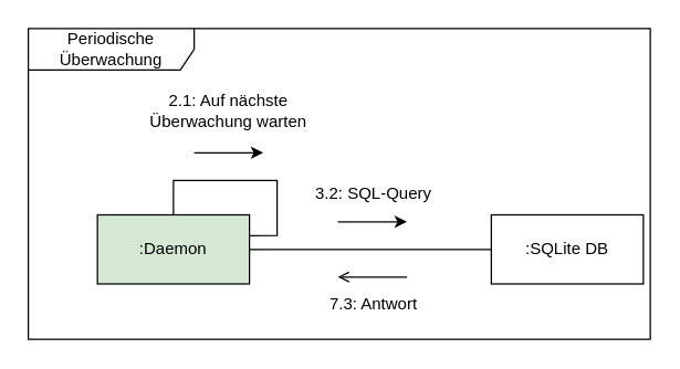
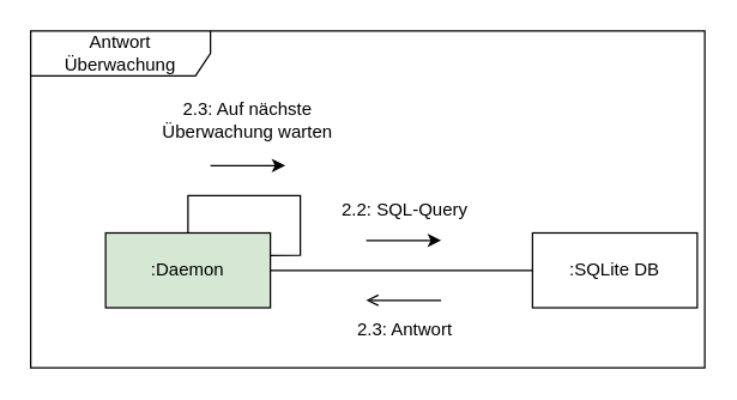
  <mxCell id="0" />
  <mxCell id="1" parent="0" />
- <mxCell id="2" value="Periodische Überwachung" style="shape=umlFrame;whiteSpace=wrap;html=1;pointerEvents=0;width=120;height=30;" vertex="1" parent="1"><mxGeometry width="450" height="225" as="geometry" x="20" y="20" /></mxCell>
+ <mxCell id="2" value="Antwort Überwachung" style="shape=umlFrame;whiteSpace=wrap;html=1;pointerEvents=0;width=120;height=30;" vertex="1" parent="1"><mxGeometry width="450" height="225" as="geometry" x="20" y="20" /></mxCell>
  <mxCell id="3" value=":Daemon" style="html=1;whiteSpace=wrap;fillColor=#d5e8d4;" vertex="1" parent="1"><mxGeometry x="70" y="155" width="110" height="50" as="geometry" /></mxCell>
  <mxCell id="4" value="" style="endArrow=none;html=1;rounded=0;exitX=0.5;exitY=0;exitDx=0;exitDy=0;entryX=0.998;entryY=0.301;entryDx=0;entryDy=0;entryPerimeter=0;" edge="1" parent="1" source="3" target="3"><mxGeometry width="50" height="50" relative="1" as="geometry"><mxPoint x="140" y="160" as="sourcePoint" /><mxPoint x="190" y="110" as="targetPoint" /><Array as="points"><mxPoint x="125" y="130" /><mxPoint x="200" y="130" /><mxPoint x="200" y="170" /></Array></mxGeometry></mxCell>
  <mxCell id="5" value="" style="endArrow=classic;html=1;rounded=0;" edge="1" parent="1"><mxGeometry width="50" height="50" relative="1" as="geometry"><mxPoint x="140" y="110" as="sourcePoint" /><mxPoint x="190" y="110" as="targetPoint" /></mxGeometry></mxCell>
- <mxCell id="6" value="2.1: Auf nächste&lt;div&gt;Überwachung warten&lt;/div&gt;" style="text;html=1;align=center;verticalAlign=middle;whiteSpace=wrap;rounded=0;" vertex="1" parent="1"><mxGeometry x="100" y="55" width="130" height="50" as="geometry" /></mxCell>
+ <mxCell id="6" value="2.3: Auf nächste&lt;div&gt;Überwachung warten&lt;/div&gt;" style="text;html=1;align=center;verticalAlign=middle;whiteSpace=wrap;rounded=0;" vertex="1" parent="1"><mxGeometry x="100" y="55" width="130" height="50" as="geometry" /></mxCell>
  <mxCell id="7" value="" style="endArrow=none;html=1;rounded=0;exitX=1;exitY=0.5;exitDx=0;exitDy=0;entryX=0;entryY=0.5;entryDx=0;entryDy=0;" edge="1" parent="1" target="12"><mxGeometry width="50" height="50" relative="1" as="geometry"><mxPoint x="180" y="180" as="sourcePoint" /><mxPoint x="260" y="180" as="targetPoint" /></mxGeometry></mxCell>
- <mxCell id="8" value="3.2: SQL-Query" style="text;html=1;align=center;verticalAlign=middle;whiteSpace=wrap;rounded=0;" vertex="1" parent="1"><mxGeometry x="205" y="125" width="130" height="30" as="geometry" /></mxCell>
+ <mxCell id="8" value="2.2: SQL-Query" style="text;html=1;align=center;verticalAlign=middle;whiteSpace=wrap;rounded=0;" vertex="1" parent="1"><mxGeometry x="205" y="125" width="130" height="30" as="geometry" /></mxCell>
  <mxCell id="9" value="" style="endArrow=classic;html=1;rounded=0;" edge="1" parent="1"><mxGeometry width="50" height="50" relative="1" as="geometry"><mxPoint x="244" y="160" as="sourcePoint" /><mxPoint x="294" y="160" as="targetPoint" /></mxGeometry></mxCell>
  <mxCell id="10" value="" style="endArrow=open;html=1;rounded=0;" edge="1" parent="1"><mxGeometry width="50" height="50" relative="1" as="geometry"><mxPoint x="294" y="200" as="sourcePoint" /><mxPoint x="244" y="200" as="targetPoint" /></mxGeometry></mxCell>
- <mxCell id="11" value="7.3: Antwort" style="text;html=1;align=center;verticalAlign=middle;whiteSpace=wrap;rounded=0;" vertex="1" parent="1"><mxGeometry x="205" y="205" width="130" height="30" as="geometry" /></mxCell>
+ <mxCell id="11" value="2.3: Antwort" style="text;html=1;align=center;verticalAlign=middle;whiteSpace=wrap;rounded=0;" vertex="1" parent="1"><mxGeometry x="205" y="205" width="130" height="30" as="geometry" /></mxCell>
  <mxCell id="12" value=":SQLite DB" style="html=1;whiteSpace=wrap;" vertex="1" parent="1"><mxGeometry x="355" y="155" width="110" height="50" as="geometry" /></mxCell>
